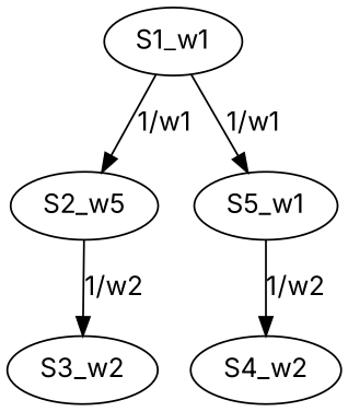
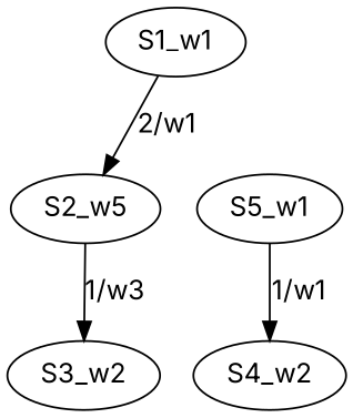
  digraph {
    fontname=Inter
    node [fontname=Inter]
    edge [fontname=Inter]
    n1 [label=S2_w5]
    n2 [label=S3_w2]
    n3 [label=S5_w1]
    n4 [label=S4_w2]
    S1_w1
-   n1 -> n2 [label="1/w2"]
-   n3 -> n4 [label="1/w2"]
-   S1_w1 -> n1 [label="1/w1"]
-   S1_w1 -> n3 [label="1/w1"]
+   n1 -> n2 [label="1/w3"]
+   n3 -> n4 [label="1/w1"]
+   S1_w1 -> n1 [label="2/w1"]
  }
